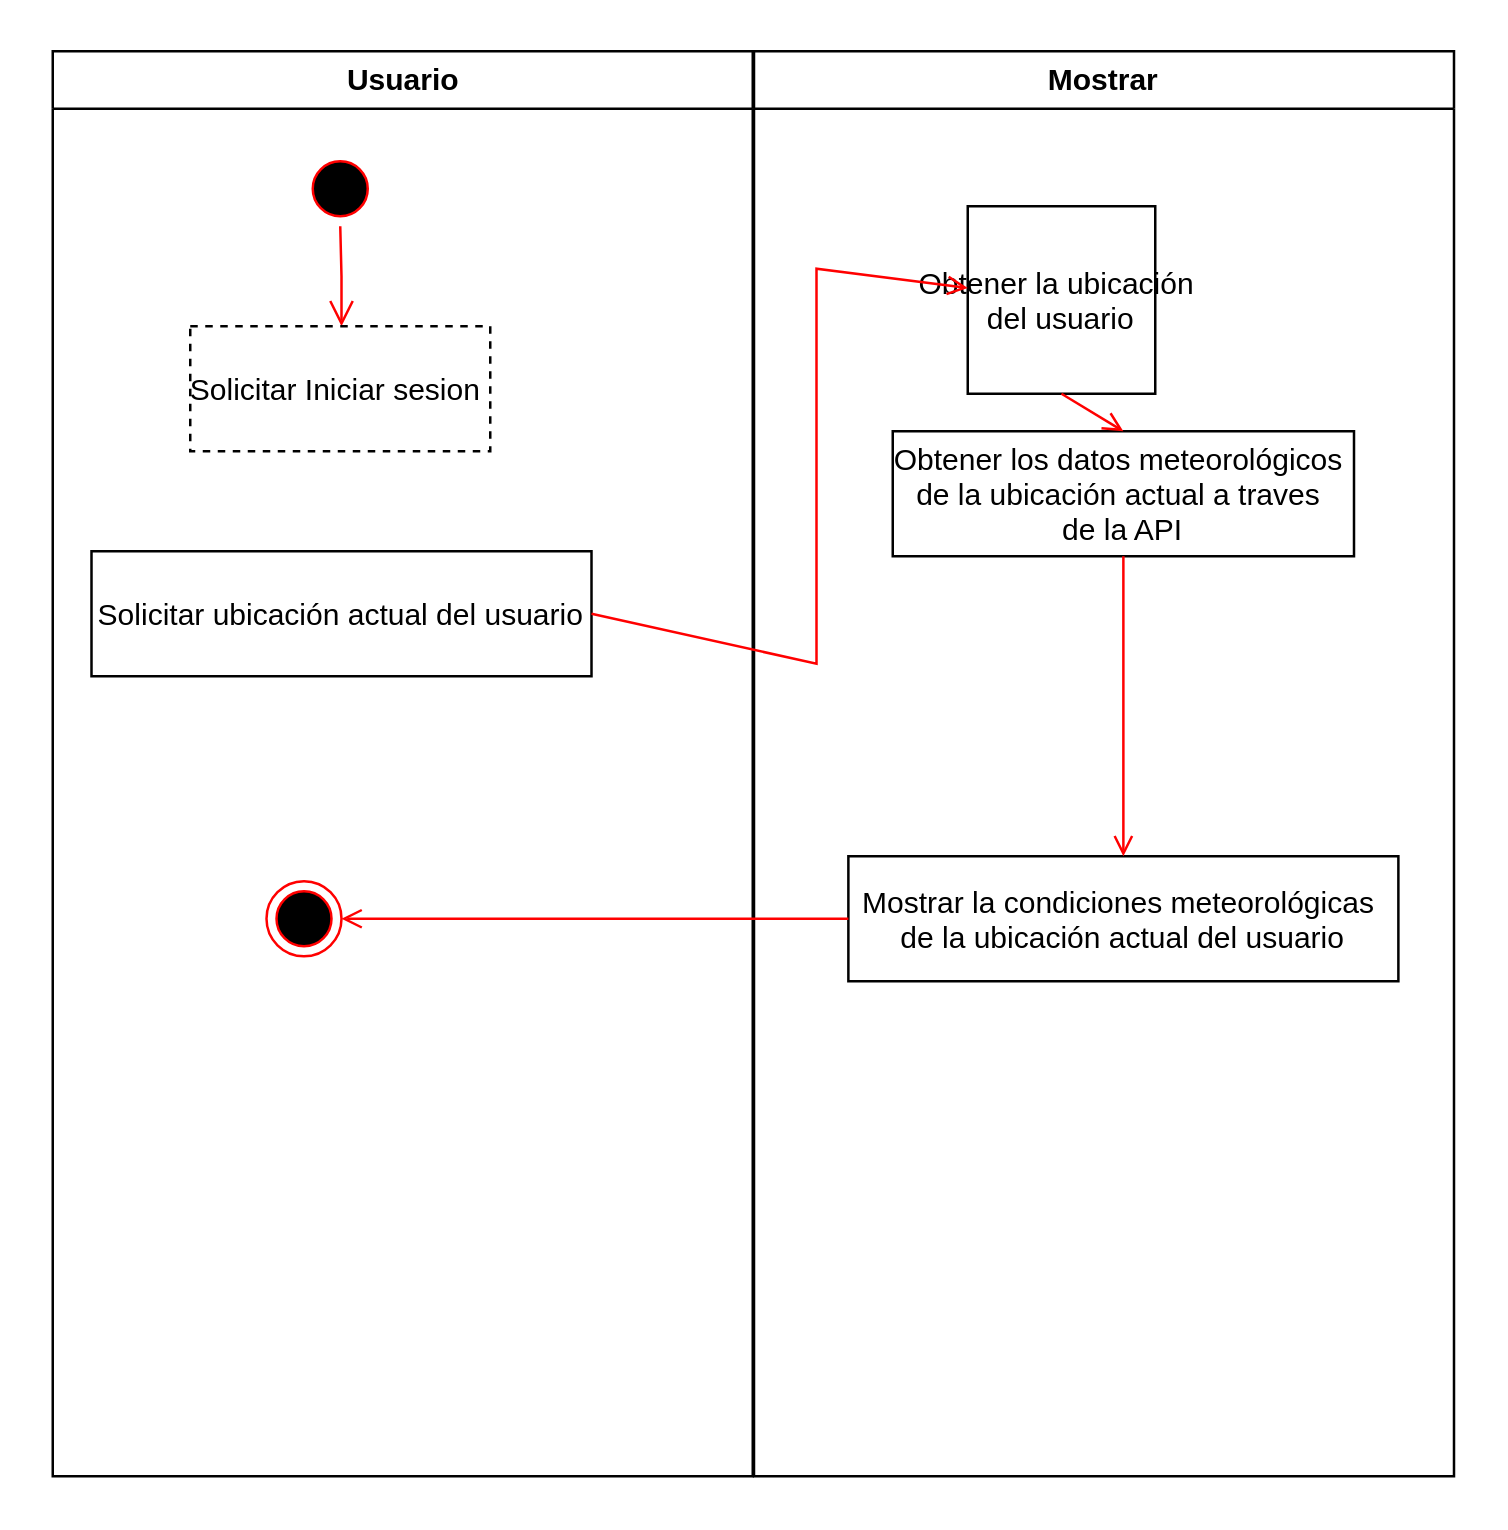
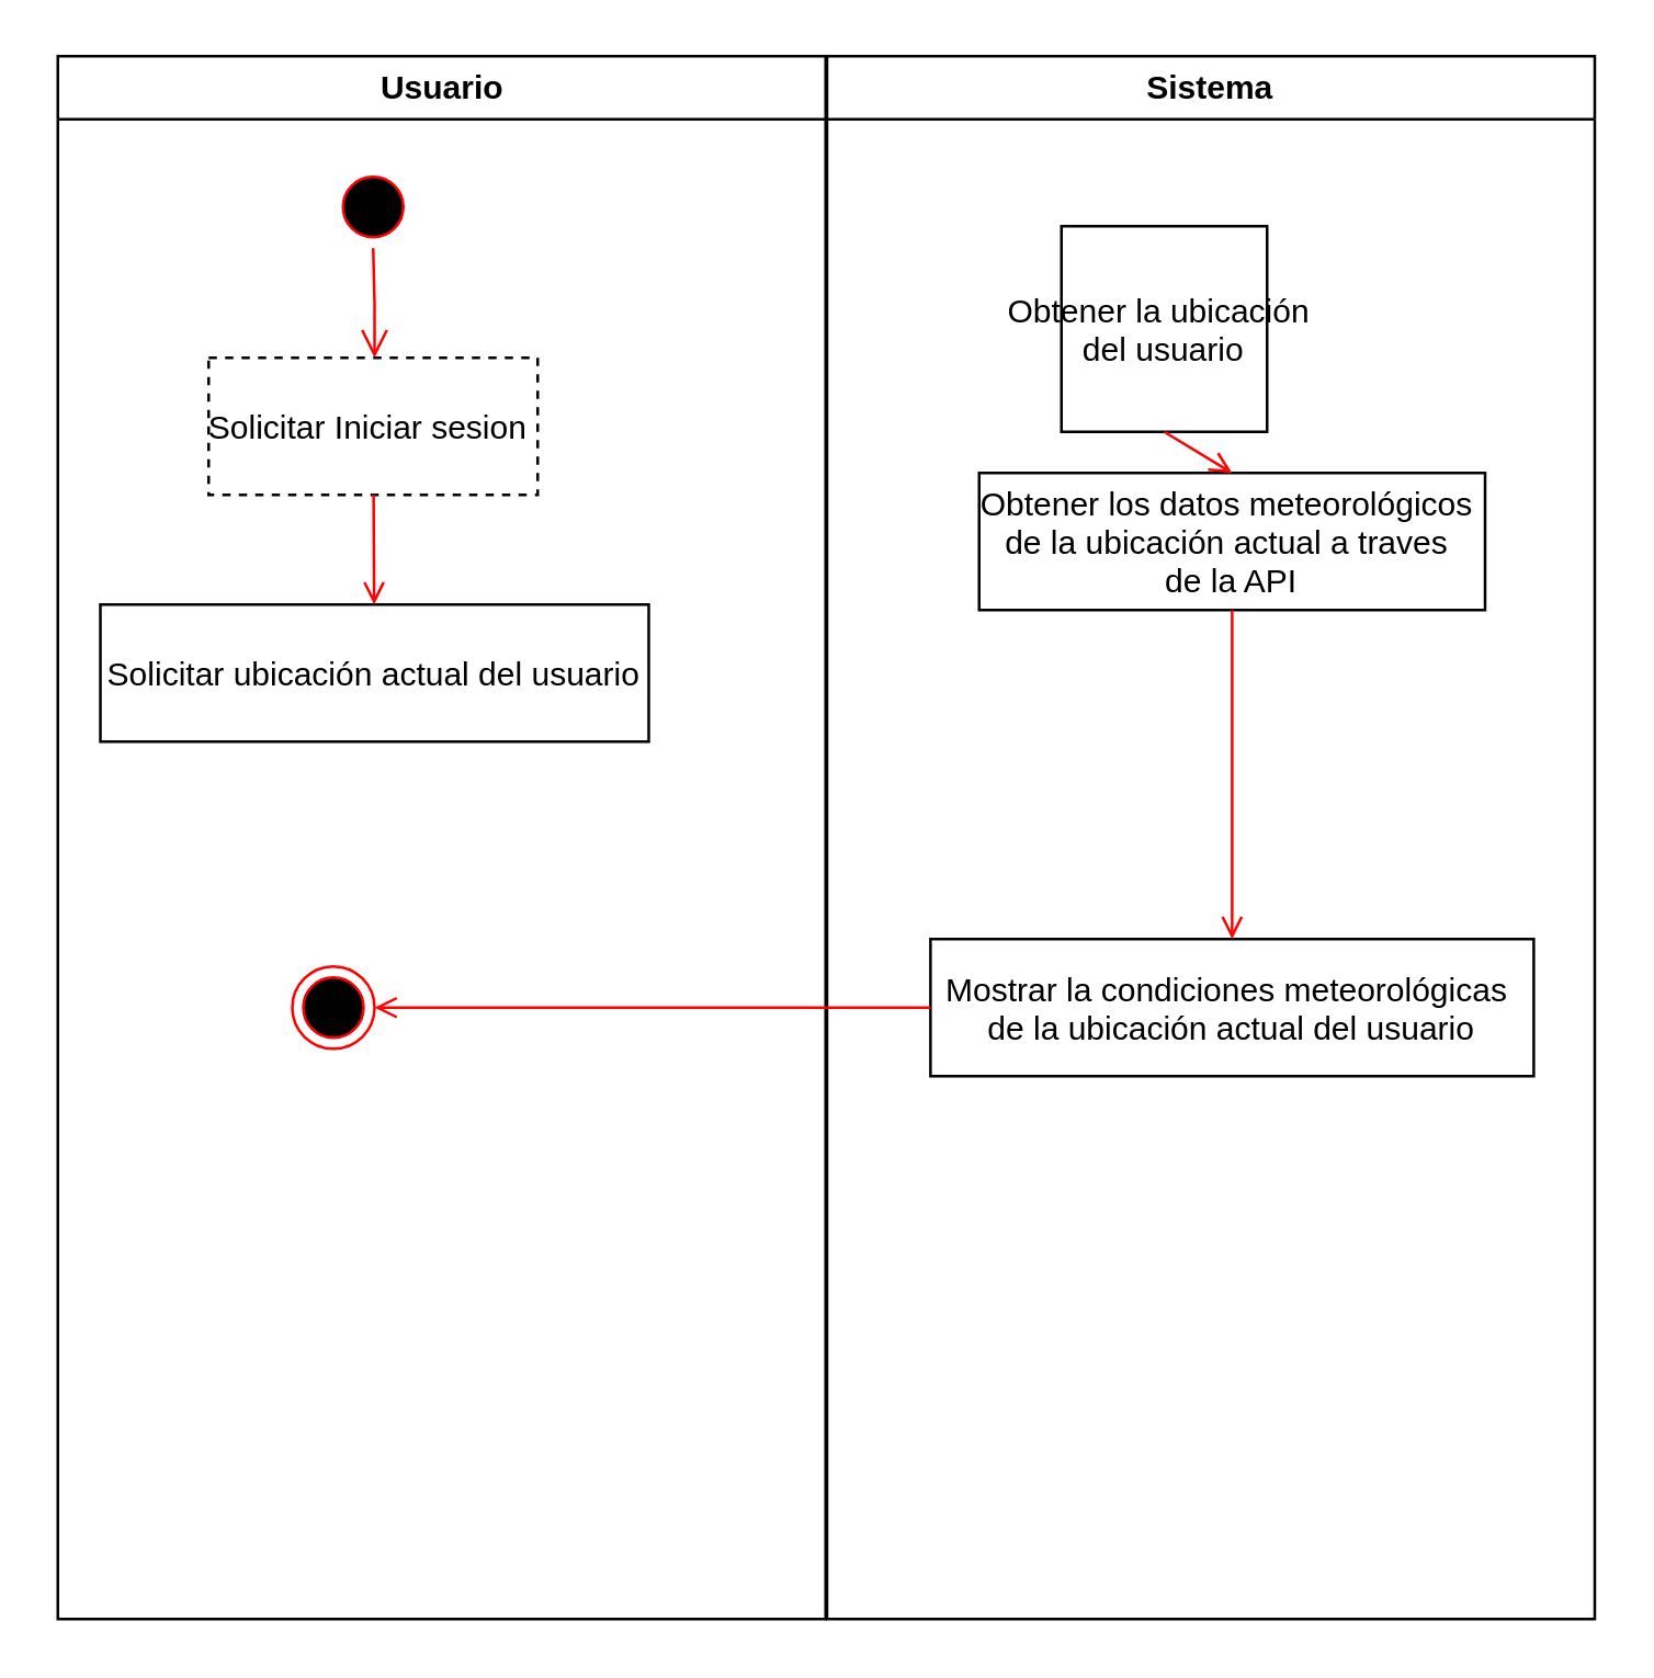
  <mxCell id="0" />
  <mxCell id="1" parent="0" />
  <mxCell id="2" value="Usuario" style="swimlane;whiteSpace=wrap" vertex="1" parent="1"><mxGeometry x="20.5" y="20" width="280" height="570" as="geometry" /></mxCell>
  <mxCell id="3" value="" style="ellipse;shape=startState;fillColor=#000000;strokeColor=#ff0000;" vertex="1" parent="2"><mxGeometry x="100" y="40" width="30" height="30" as="geometry" /></mxCell>
  <mxCell id="4" value="" style="edgeStyle=elbowEdgeStyle;elbow=horizontal;verticalAlign=bottom;endArrow=open;endSize=8;strokeColor=#FF0000;endFill=1;rounded=0" edge="1" parent="2" source="3" target="5"><mxGeometry x="100" y="40" as="geometry"><mxPoint x="115" y="110" as="targetPoint" /></mxGeometry></mxCell>
  <mxCell id="5" value="Solicitar Iniciar sesion " style="dashed=1;" vertex="1" parent="2"><mxGeometry x="55" y="110" width="120" height="50" as="geometry" /></mxCell>
  <mxCell id="6" value="Solicitar ubicación actual del usuario" style="" vertex="1" parent="2"><mxGeometry x="15.5" y="200" width="200" height="50" as="geometry" /></mxCell>
+ <mxCell id="7" value="" style="endArrow=open;strokeColor=#FF0000;endFill=1;rounded=0" edge="1" parent="2" source="5" target="6"><mxGeometry relative="1" as="geometry" /></mxCell>
  <mxCell id="8" value="" style="ellipse;html=1;shape=endState;fillColor=#000000;strokeColor=#ff0000;" vertex="1" parent="2"><mxGeometry x="85.5" y="332" width="30" height="30" as="geometry" /></mxCell>
- <mxCell id="9" value="Mostrar" style="swimlane;whiteSpace=wrap" vertex="1" parent="1"><mxGeometry x="301" y="20" width="280" height="570" as="geometry" /></mxCell>
+ <mxCell id="9" value="Sistema" style="swimlane;whiteSpace=wrap" vertex="1" parent="1"><mxGeometry x="301" y="20" width="280" height="570" as="geometry" /></mxCell>
  <mxCell id="10" value="Obtener la ubicación &#10;del usuario" style="" vertex="1" parent="9"><mxGeometry x="85.5" y="62" width="75" height="75" as="geometry" /></mxCell>
  <mxCell id="11" value="Obtener los datos meteorológicos &#10;de la ubicación actual a traves &#10;de la API" style="" vertex="1" parent="9"><mxGeometry x="55.5" y="152" width="184.5" height="50" as="geometry" /></mxCell>
  <mxCell id="12" value="" style="endArrow=open;strokeColor=#FF0000;endFill=1;rounded=0;exitX=0.5;exitY=1;exitDx=0;exitDy=0;entryX=0.5;entryY=0;entryDx=0;entryDy=0;" edge="1" parent="9" source="10" target="11"><mxGeometry relative="1" as="geometry"><mxPoint x="-155" y="170" as="sourcePoint" /><mxPoint x="165" y="132" as="targetPoint" /></mxGeometry></mxCell>
  <mxCell id="13" value="Mostrar la condiciones meteorológicas &#10;de la ubicación actual del usuario" style="" vertex="1" parent="9"><mxGeometry x="37.75" y="322" width="220" height="50" as="geometry" /></mxCell>
  <mxCell id="14" value="" style="endArrow=open;strokeColor=#FF0000;endFill=1;rounded=0;exitX=0.5;exitY=1;exitDx=0;exitDy=0;entryX=0.5;entryY=0;entryDx=0;entryDy=0;" edge="1" parent="9" source="11" target="13"><mxGeometry relative="1" as="geometry"><mxPoint x="135" y="282" as="sourcePoint" /><mxPoint x="175" y="232" as="targetPoint" /></mxGeometry></mxCell>
- <mxCell id="15" value="" style="endArrow=open;strokeColor=#FF0000;endFill=1;rounded=0;exitX=1;exitY=0.5;exitDx=0;exitDy=0;" edge="1" parent="1" source="6" target="10"><mxGeometry relative="1" as="geometry"><Array as="points"><mxPoint x="326" y="265" /><mxPoint x="326" y="107" /></Array></mxGeometry></mxCell>
  <mxCell id="16" value="" style="endArrow=open;strokeColor=#FF0000;endFill=1;rounded=0;exitX=0;exitY=0.5;exitDx=0;exitDy=0;entryX=1;entryY=0.5;entryDx=0;entryDy=0;" edge="1" parent="1" source="13" target="8"><mxGeometry relative="1" as="geometry"><mxPoint x="459" y="232" as="sourcePoint" /><mxPoint x="459" y="352" as="targetPoint" /></mxGeometry></mxCell>
